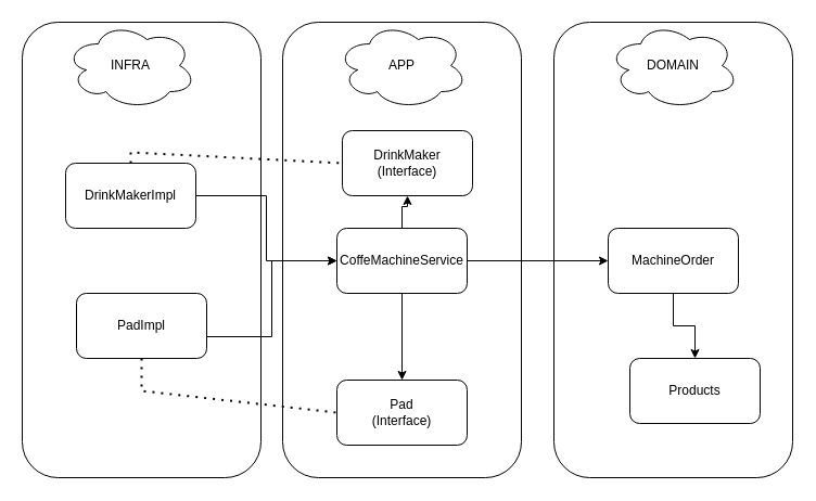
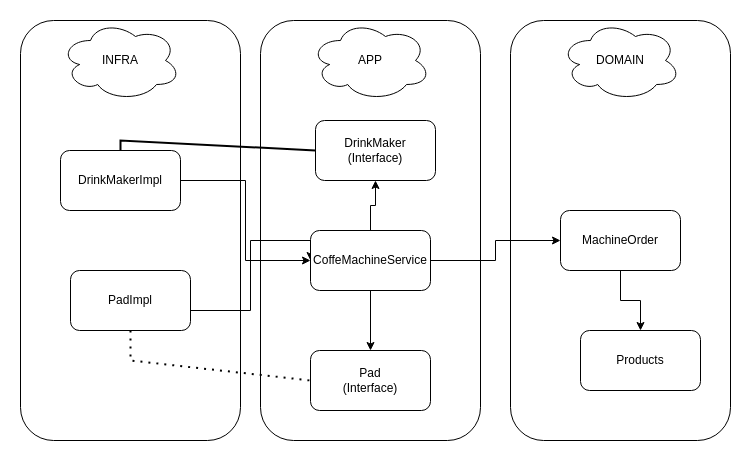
  <mxCell id="0" />
  <mxCell id="1" parent="0" />
  <mxCell id="2" value="" style="rounded=1;whiteSpace=wrap;html=1;" vertex="1" parent="1"><mxGeometry x="20" y="20" width="220" height="420" as="geometry" /></mxCell>
  <mxCell id="3" value="" style="rounded=1;whiteSpace=wrap;html=1;" vertex="1" parent="1"><mxGeometry x="260" y="20" width="220" height="420" as="geometry" /></mxCell>
  <mxCell id="4" value="º" style="rounded=1;whiteSpace=wrap;html=1;" vertex="1" parent="1"><mxGeometry x="510" y="20" width="220" height="420" as="geometry" /></mxCell>
  <mxCell id="5" style="edgeStyle=orthogonalEdgeStyle;rounded=0;orthogonalLoop=1;jettySize=auto;html=1;entryX=0;entryY=0.5;entryDx=0;entryDy=0;" edge="1" parent="1" source="6" target="17"><mxGeometry relative="1" as="geometry" /></mxCell>
  <mxCell id="6" value="DrinkMakerImpl" style="rounded=1;whiteSpace=wrap;html=1;" vertex="1" parent="1"><mxGeometry x="60" y="150" width="120" height="60" as="geometry" /></mxCell>
  <mxCell id="7" style="edgeStyle=orthogonalEdgeStyle;rounded=0;orthogonalLoop=1;jettySize=auto;html=1;entryX=0;entryY=0.5;entryDx=0;entryDy=0;" edge="1" parent="1" source="8" target="17"><mxGeometry relative="1" as="geometry"><Array as="points"><mxPoint x="250" y="310" /><mxPoint x="250" y="240" /></Array></mxGeometry></mxCell>
  <mxCell id="8" value="PadImpl" style="rounded=1;whiteSpace=wrap;html=1;" vertex="1" parent="1"><mxGeometry x="70" y="270" width="120" height="60" as="geometry" /></mxCell>
  <mxCell id="9" value="DrinkMaker&lt;br&gt;(Interface)" style="rounded=1;whiteSpace=wrap;html=1;" vertex="1" parent="1"><mxGeometry x="315" y="120" width="120" height="60" as="geometry" /></mxCell>
  <mxCell id="10" value="Pad&lt;br&gt;(Interface)" style="rounded=1;whiteSpace=wrap;html=1;" vertex="1" parent="1"><mxGeometry x="310" y="350" width="120" height="60" as="geometry" /></mxCell>
  <mxCell id="11" style="edgeStyle=orthogonalEdgeStyle;rounded=0;orthogonalLoop=1;jettySize=auto;html=1;" edge="1" parent="1" source="12" target="13"><mxGeometry relative="1" as="geometry" /></mxCell>
  <mxCell id="12" value="MachineOrder" style="rounded=1;whiteSpace=wrap;html=1;" vertex="1" parent="1"><mxGeometry x="560" y="210" width="120" height="60" as="geometry" /></mxCell>
  <mxCell id="13" value="Products" style="rounded=1;whiteSpace=wrap;html=1;" vertex="1" parent="1"><mxGeometry x="580" y="330" width="120" height="60" as="geometry" /></mxCell>
  <mxCell id="14" style="edgeStyle=orthogonalEdgeStyle;rounded=0;orthogonalLoop=1;jettySize=auto;html=1;entryX=0;entryY=0.5;entryDx=0;entryDy=0;" edge="1" parent="1" source="17" target="12"><mxGeometry relative="1" as="geometry" /></mxCell>
  <mxCell id="15" style="edgeStyle=orthogonalEdgeStyle;rounded=0;orthogonalLoop=1;jettySize=auto;html=1;" edge="1" parent="1" source="17" target="10"><mxGeometry relative="1" as="geometry" /></mxCell>
  <mxCell id="16" style="edgeStyle=orthogonalEdgeStyle;rounded=0;orthogonalLoop=1;jettySize=auto;html=1;entryX=0.5;entryY=1;entryDx=0;entryDy=0;" edge="1" parent="1" source="17" target="9"><mxGeometry relative="1" as="geometry" /></mxCell>
- <mxCell id="17" value="CoffeMachineService" style="rounded=1;whiteSpace=wrap;html=1;" vertex="1" parent="1"><mxGeometry x="310" y="210" width="120" height="60" as="geometry" /></mxCell>
+ <mxCell id="17" value="CoffeMachineService" style="rounded=1;whiteSpace=wrap;html=1;" vertex="1" parent="1"><mxGeometry x="310" y="230" width="120" height="60" as="geometry" /></mxCell>
  <mxCell id="18" value="INFRA" style="ellipse;shape=cloud;whiteSpace=wrap;html=1;" vertex="1" parent="1"><mxGeometry x="60" y="20" width="120" height="80" as="geometry" /></mxCell>
  <mxCell id="19" value="APP" style="ellipse;shape=cloud;whiteSpace=wrap;html=1;" vertex="1" parent="1"><mxGeometry x="310" y="20" width="120" height="80" as="geometry" /></mxCell>
  <mxCell id="20" value="DOMAIN" style="ellipse;shape=cloud;whiteSpace=wrap;html=1;" vertex="1" parent="1"><mxGeometry x="560" y="20" width="120" height="80" as="geometry" /></mxCell>
  <mxCell id="21" value="" style="endArrow=none;dashed=1;html=1;dashPattern=1 3;strokeWidth=2;rounded=0;entryX=0;entryY=0.5;entryDx=0;entryDy=0;exitX=0.5;exitY=1;exitDx=0;exitDy=0;" edge="1" parent="1" source="8" target="10"><mxGeometry width="50" height="50" relative="1" as="geometry"><mxPoint x="390" y="260" as="sourcePoint" /><mxPoint x="440" y="210" as="targetPoint" /><Array as="points"><mxPoint x="130" y="360" /></Array></mxGeometry></mxCell>
- <mxCell id="22" value="" style="endArrow=none;dashed=1;html=1;dashPattern=1 3;strokeWidth=2;rounded=0;exitX=0.5;exitY=0;exitDx=0;exitDy=0;entryX=0;entryY=0.5;entryDx=0;entryDy=0;" edge="1" parent="1" source="6" target="9"><mxGeometry width="50" height="50" relative="1" as="geometry"><mxPoint x="390" y="260" as="sourcePoint" /><mxPoint x="440" y="210" as="targetPoint" /><Array as="points"><mxPoint x="120" y="140" /></Array></mxGeometry></mxCell>
+ <mxCell id="22" value="" style="endArrow=none;dashed=0;html=1;dashPattern=1 3;strokeWidth=2;rounded=0;exitX=0.5;exitY=0;exitDx=0;exitDy=0;entryX=0;entryY=0.5;entryDx=0;entryDy=0;" edge="1" parent="1" source="6" target="9"><mxGeometry width="50" height="50" relative="1" as="geometry"><mxPoint x="390" y="260" as="sourcePoint" /><mxPoint x="440" y="210" as="targetPoint" /><Array as="points"><mxPoint x="120" y="140" /></Array></mxGeometry></mxCell>
